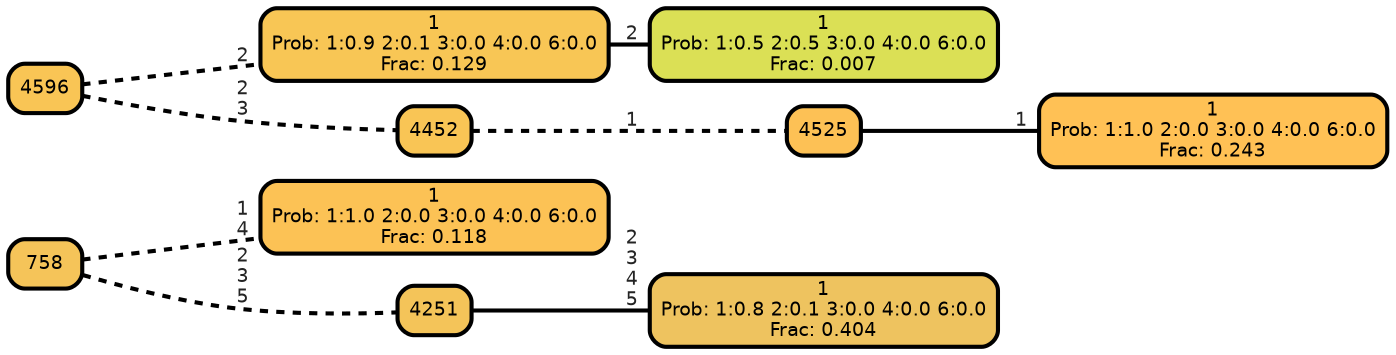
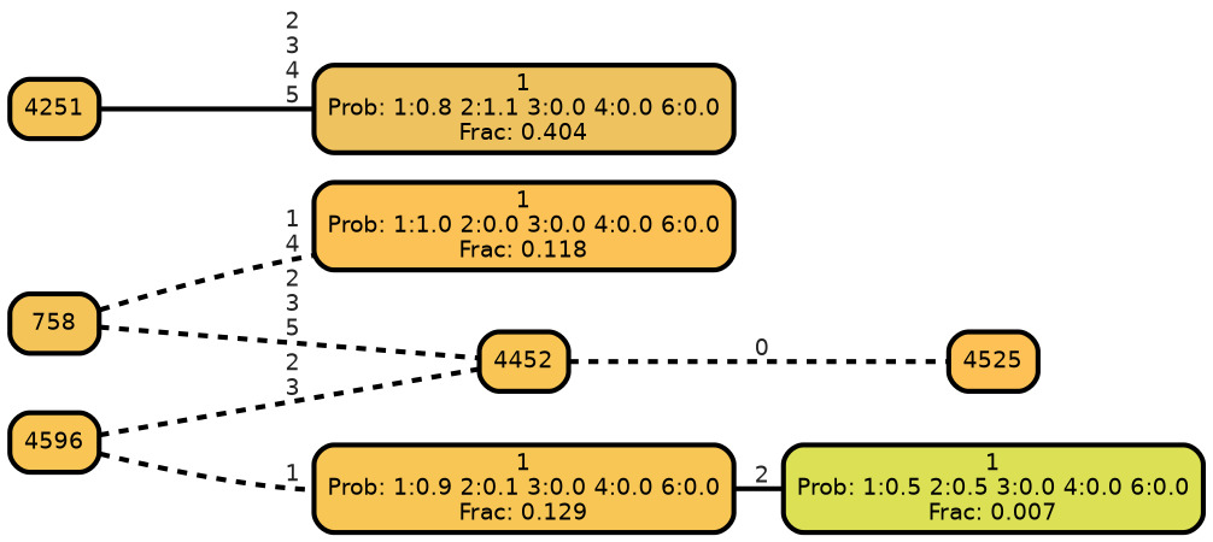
  graph {
    rankdir=LR
    ranksep="0 equally"
    splines=straight
    node [color=black fillcolor="#f9c555" fontcolor=black fontname=helvetica penwidth=3 shape=box style="filled, rounded"]
    edge [color=black fontcolor=grey14 fontname=helvetica fontweight=bold penwidth=3 style=dashed]
    n1 [fillcolor="#fcc255" label="1\nProb: 1:1.0 2:0.0 3:0.0 4:0.0 6:0.0\nFrac: 0.118"]
    n2 [fillcolor="#f5c459" label=758]
    n3 [fillcolor="#f4c459" label=4251]
-   n4 [fillcolor="#eec35f" label="1\nProb: 1:0.8 2:0.1 3:0.0 4:0.0 6:0.0\nFrac: 0.404"]
+   n4 [fillcolor="#eec35f" label="1\nProb: 1:0.8 2:1.1 3:0.0 4:0.0 6:0.0\nFrac: 0.404"]
    n5 [fillcolor="#f8c655" label="1\nProb: 1:0.9 2:0.1 3:0.0 4:0.0 6:0.0\nFrac: 0.129"]
    n6 [fillcolor="#dbe055" label="1\nProb: 1:0.5 2:0.5 3:0.0 4:0.0 6:0.0\nFrac: 0.007"]
    n7 [label=4596]
    n8 [label=4452]
    n9 [fillcolor="#fdc155" label=4525]
-   n10 [fillcolor="#ffc155" label="1\nProb: 1:1.0 2:0.0 3:0.0 4:0.0 6:0.0\nFrac: 0.243"]
    subgraph sub_1 {
      rank=same
    }
    n2 -- n1 [label=" 1\n 4"]
-   n2 -- n3 [label=" 2\n 3\n 5"]
+   n2 -- n8 [label=" 2\n 3\n 5"]
    n3 -- n4 [label=" 2\n 3\n 4\n 5" style=solid]
    n5 -- n6 [label=" 2" style=solid]
-   n7 -- n5 [label=" 2"]
+   n7 -- n5 [label=" 1"]
    n7 -- n8 [label=" 2\n 3"]
-   n8 -- n9 [label=" 1"]
-   n9 -- n10 [label=" 1" style=solid]
+   n8 -- n9 [label=" 0"]
  }
